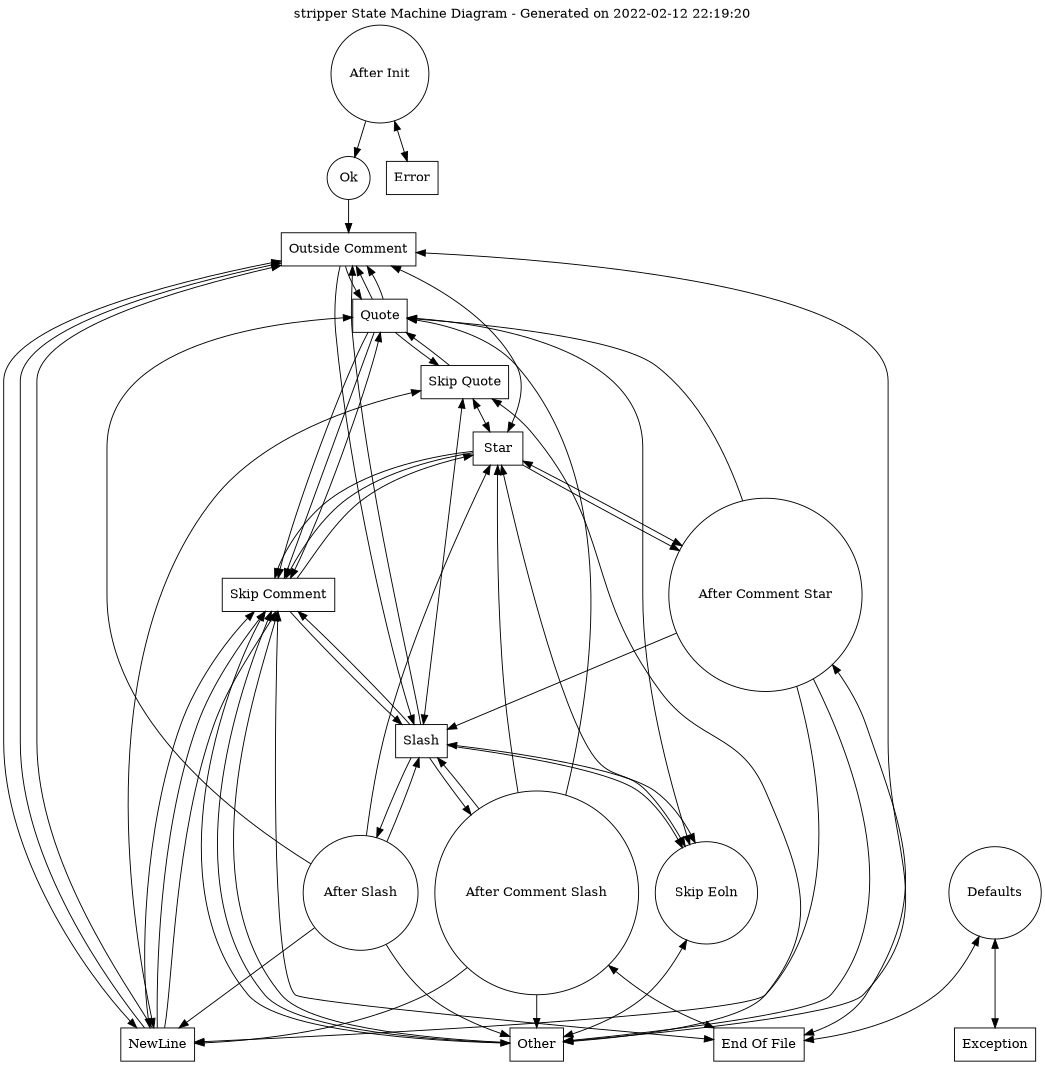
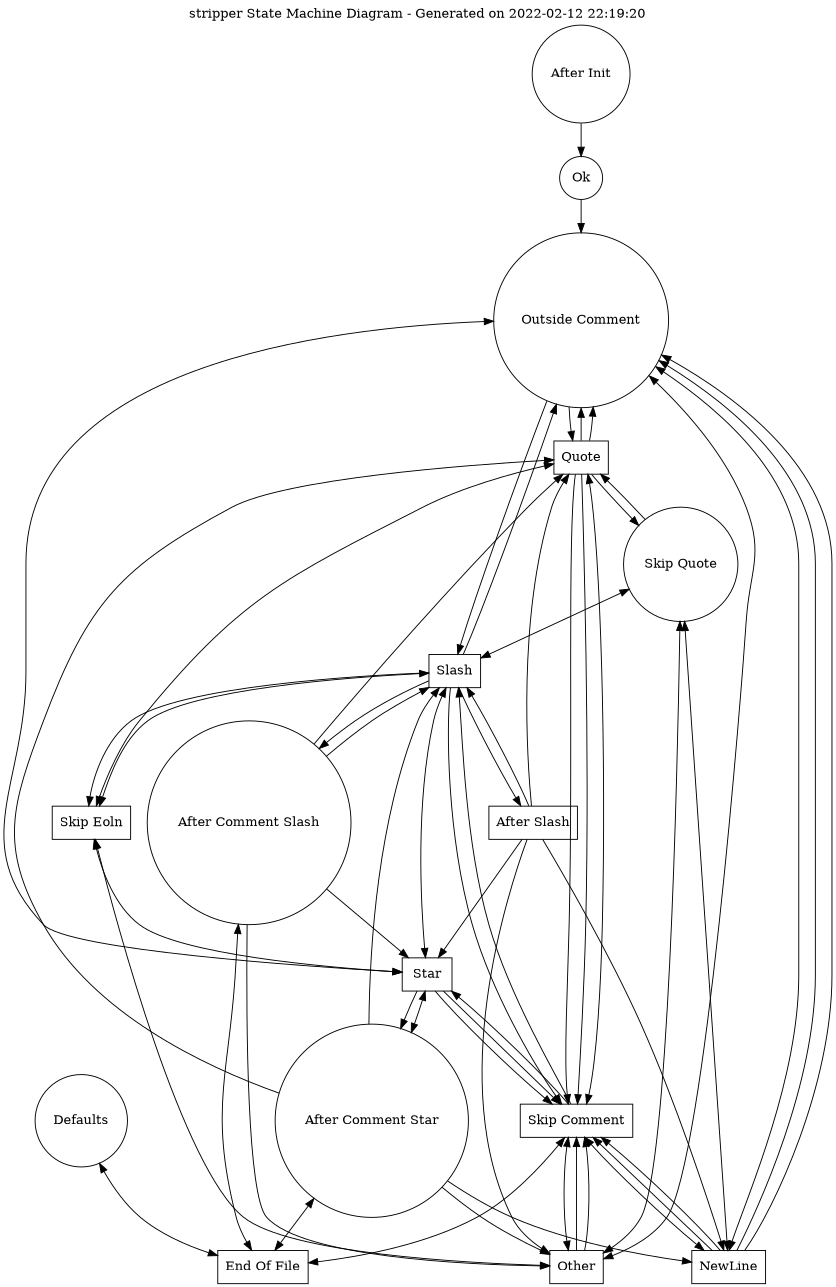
  digraph {
    label="stripper State Machine Diagram - Generated on 2022-02-12 22:19:20"
    labelloc=t
    rankdir=TB
    node [shape=circle]
    edge [dir=forward]
-   n1 [label="Outside Comment" shape=box]
+   n1 [label="Outside Comment"]
    n2 [label=Quote shape=box]
    n3 [label=NewLine shape=box]
    n4 [label=Other shape=box]
    n5 [label=Slash shape=box]
    n6 [label=Star shape=box]
    n7 [label="Skip Comment" shape=box]
-   n8 [label="Skip Quote" shape=box]
+   n8 [label="Skip Quote"]
    n9 [label="After Comment Slash"]
-   n10 [label="Skip Eoln"]
-   n11 [label="After Slash"]
+   n10 [label="Skip Eoln" shape=box]
+   n11 [label="After Slash" shape=box]
    n12 [label="After Comment Star"]
    n13 [label=Defaults]
    n14 [label="End Of File" shape=box]
-   n15 [label=Exception shape=box]
    n16 [label="After Init"]
    n17 [label=Ok]
-   n18 [label=Error shape=box]
    n1 -> n2
    n1 -> n3 [dir=both]
    n1 -> n4 [dir=both]
    n1 -> n5
    n1 -> n6 [dir=both]
    n2 -> n1
    n2 -> n1
    n2 -> n7
    n2 -> n7
    n2 -> n8
    n3 -> n1
    n3 -> n1
    n3 -> n7
    n3 -> n7
    n4 -> n7
    n4 -> n7
    n5 -> n1
    n5 -> n7
    n5 -> n9
    n5 -> n10
    n5 -> n11
    n6 -> n7
    n6 -> n7
    n6 -> n12
    n7 -> n2 [dir=both]
    n7 -> n3 [dir=both]
    n7 -> n4 [dir=both]
    n7 -> n5
    n7 -> n6
    n7 -> n14 [dir=both]
    n8 -> n2
    n8 -> n3 [dir=both]
    n8 -> n4 [dir=both]
    n8 -> n5 [dir=both]
-   n8 -> n6 [dir=both]
+   n5 -> n6 [dir=both]
    n9 -> n2
-   n9 -> n3
    n9 -> n4
    n9 -> n5
    n9 -> n6
    n9 -> n14 [dir=both]
    n10 -> n2 [dir=both]
    n10 -> n4 [dir=both]
    n10 -> n5 [dir=both]
    n10 -> n6 [dir=both]
    n11 -> n2
    n11 -> n3
    n11 -> n4
    n11 -> n5
    n11 -> n6
    n12 -> n2
    n12 -> n3
    n12 -> n4
    n12 -> n5
    n12 -> n6 [dir=both]
    n12 -> n14 [dir=both]
    n13 -> n14 [dir=both]
-   n13 -> n15 [dir=both]
    n16 -> n17
-   n16 -> n18 [dir=both]
    n17 -> n1
  }
